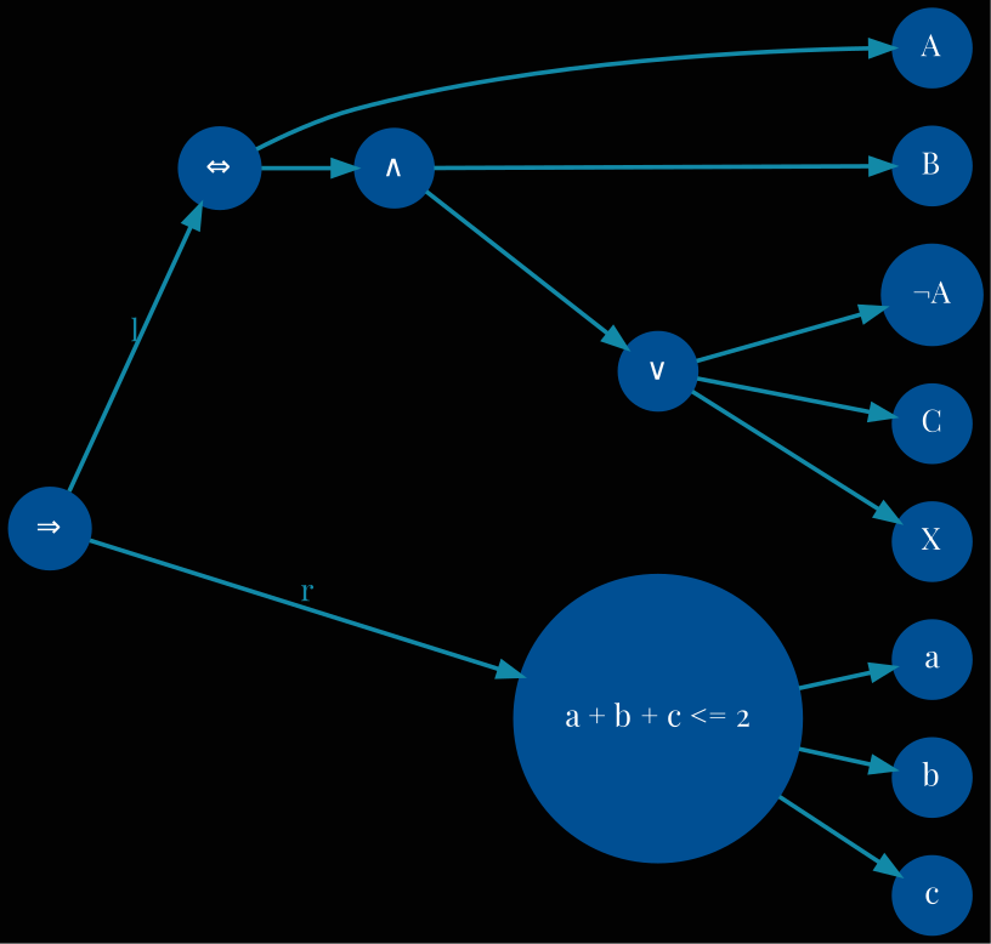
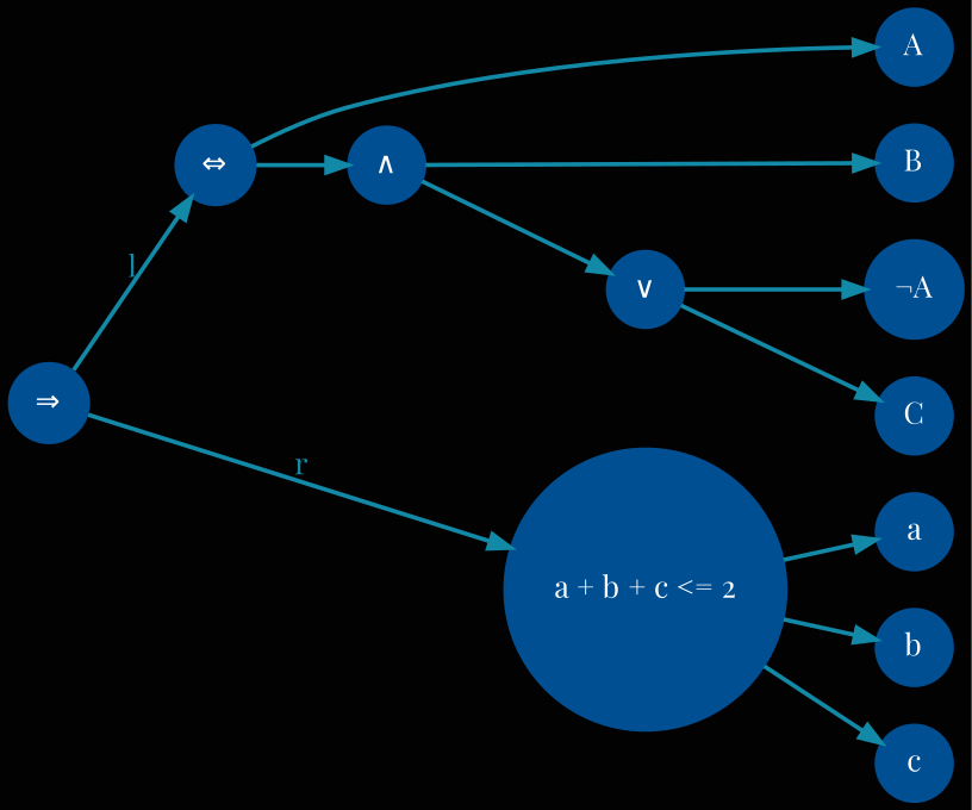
  digraph {
    bgcolor="#020202"
    rankdir=LR
    fontname="Playfair Display"
    node [color="#004f93" fillcolor="#004f93" fontcolor="#ffffff" shape=circle style=filled fontname="Playfair Display"]
    edge [color="#1289a7" fontcolor="#1289a7" style=bold fontname="Playfair Display"]
    n1 [label=A]
    n2 [label=B]
    n3 [label="¬A"]
    n4 [label=C]
-   n5 [label=X]
    n6 [label=a]
    n7 [label=b]
    n8 [label=c]
    n9 [label="⇒"]
    n10 [label="⇔"]
    n11 [label="a + b + c <= 2"]
    n12 [label="∧"]
    n13 [label="∨"]
    subgraph sub_1 {
      rank=same
      n1
      n2
      n3
      n4
-     n5
      n6
      n7
      n8
    }
    n9 -> n10 [label=l]
    n9 -> n11 [label=r]
    n10 -> n1
    n10 -> n12
    n11 -> n6
    n11 -> n7
    n11 -> n8
    n12 -> n2
    n12 -> n13
    n13 -> n3
    n13 -> n4
-   n13 -> n5
  }
